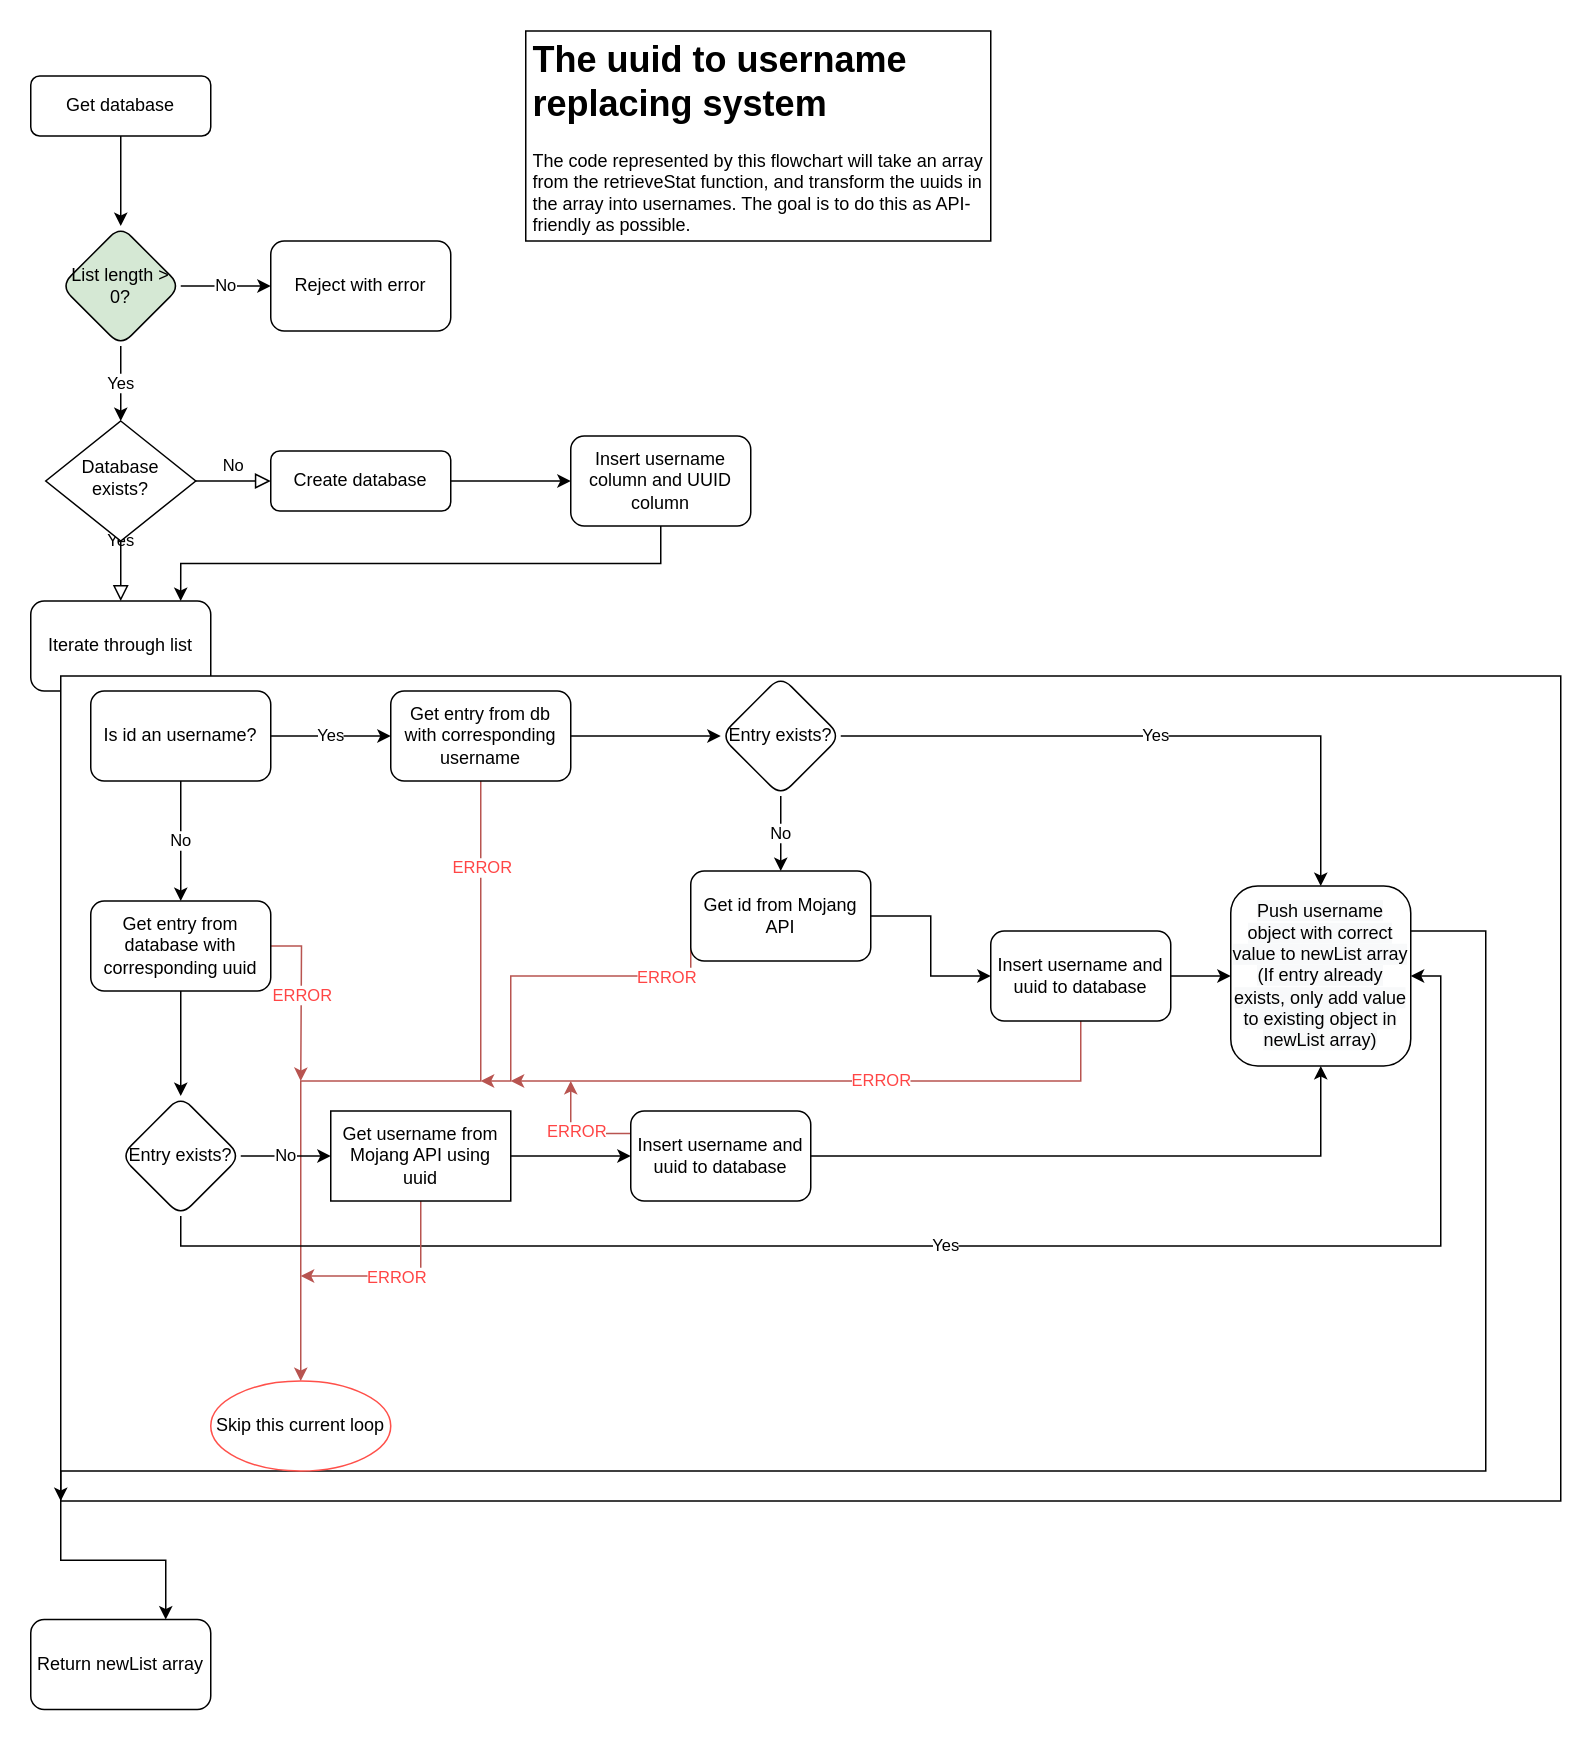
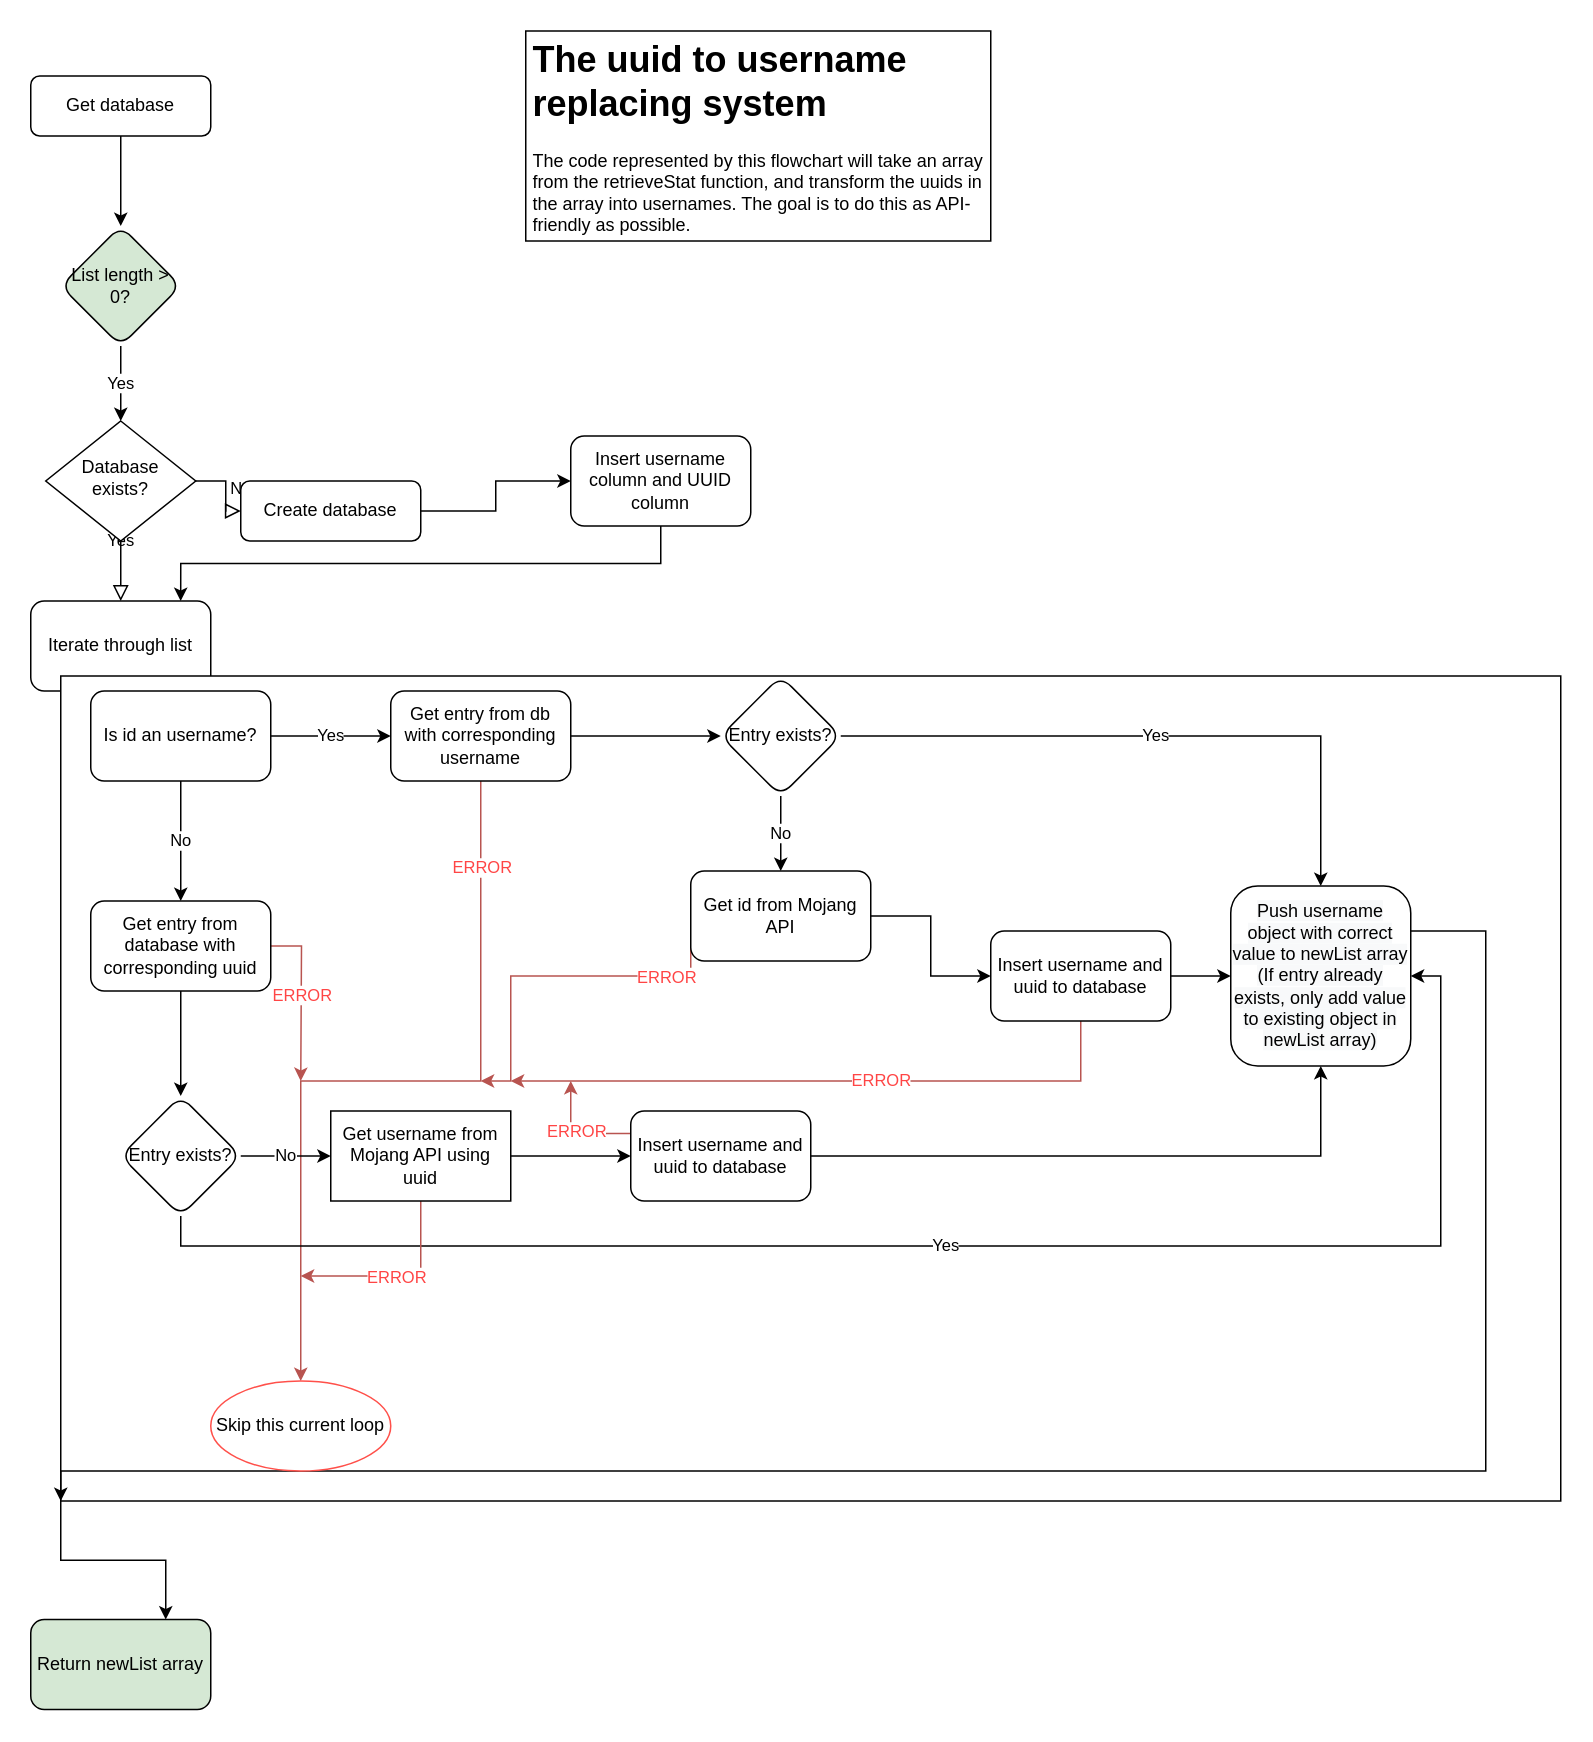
  <mxCell id="0" />
  <mxCell id="1" parent="0" />
  <mxCell id="2" value="" style="edgeStyle=orthogonalEdgeStyle;rounded=0;orthogonalLoop=1;jettySize=auto;html=1;" parent="1" source="3" target="13" edge="1"><mxGeometry relative="1" as="geometry" /></mxCell>
  <mxCell id="3" value="Get database" style="rounded=1;whiteSpace=wrap;html=1;fontSize=12;glass=0;strokeWidth=1;shadow=0;" parent="1" vertex="1"><mxGeometry x="20" y="50" width="120" height="40" as="geometry" /></mxCell>
  <mxCell id="4" value="Yes" style="rounded=0;html=1;jettySize=auto;orthogonalLoop=1;fontSize=11;endArrow=block;endFill=0;endSize=8;strokeWidth=1;shadow=0;labelBackgroundColor=none;edgeStyle=orthogonalEdgeStyle;" parent="1" source="6" edge="1"><mxGeometry y="20" relative="1" as="geometry"><mxPoint as="offset" /><mxPoint x="80" y="400" as="targetPoint" /></mxGeometry></mxCell>
  <mxCell id="5" value="No" style="edgeStyle=orthogonalEdgeStyle;rounded=0;html=1;jettySize=auto;orthogonalLoop=1;fontSize=11;endArrow=block;endFill=0;endSize=8;strokeWidth=1;shadow=0;labelBackgroundColor=none;" parent="1" source="6" target="8" edge="1"><mxGeometry y="10" relative="1" as="geometry"><mxPoint as="offset" /></mxGeometry></mxCell>
  <mxCell id="6" value="Database exists?" style="rhombus;whiteSpace=wrap;html=1;shadow=0;fontFamily=Helvetica;fontSize=12;align=center;strokeWidth=1;spacing=6;spacingTop=-4;" parent="1" vertex="1"><mxGeometry x="30" y="280" width="100" height="80" as="geometry" /></mxCell>
  <mxCell id="7" value="" style="edgeStyle=orthogonalEdgeStyle;rounded=0;orthogonalLoop=1;jettySize=auto;html=1;" parent="1" source="8" target="10" edge="1"><mxGeometry relative="1" as="geometry" /></mxCell>
- <mxCell id="8" value="Create database" style="rounded=1;whiteSpace=wrap;html=1;fontSize=12;glass=0;strokeWidth=1;shadow=0;" parent="1" vertex="1"><mxGeometry x="180" y="300" width="120" height="40" as="geometry" /></mxCell>
+ <mxCell id="8" value="Create database" style="rounded=1;whiteSpace=wrap;html=1;fontSize=12;glass=0;strokeWidth=1;shadow=0;" parent="1" vertex="1"><mxGeometry x="160" y="320" width="120" height="40" as="geometry" /></mxCell>
  <mxCell id="9" style="edgeStyle=orthogonalEdgeStyle;rounded=0;orthogonalLoop=1;jettySize=auto;html=1;exitX=0.5;exitY=1;exitDx=0;exitDy=0;entryX=0.833;entryY=0;entryDx=0;entryDy=0;entryPerimeter=0;" parent="1" source="10" target="15" edge="1"><mxGeometry relative="1" as="geometry"><mxPoint x="121" y="410" as="targetPoint" /></mxGeometry></mxCell>
  <mxCell id="10" value="Insert username column and UUID column" style="rounded=1;whiteSpace=wrap;html=1;shadow=0;strokeWidth=1;glass=0;" parent="1" vertex="1"><mxGeometry x="380" y="290" width="120" height="60" as="geometry" /></mxCell>
- <mxCell id="11" value="No" style="edgeStyle=orthogonalEdgeStyle;rounded=0;orthogonalLoop=1;jettySize=auto;html=1;" parent="1" source="13" target="14" edge="1"><mxGeometry relative="1" as="geometry" /></mxCell>
  <mxCell id="12" value="Yes" style="edgeStyle=orthogonalEdgeStyle;rounded=0;orthogonalLoop=1;jettySize=auto;html=1;" parent="1" source="13" target="6" edge="1"><mxGeometry relative="1" as="geometry" /></mxCell>
  <mxCell id="13" value="List length &amp;gt; 0?" style="rhombus;whiteSpace=wrap;html=1;rounded=1;shadow=0;strokeWidth=1;glass=0;fillColor=#d5e8d4;" parent="1" vertex="1"><mxGeometry x="40" y="150" width="80" height="80" as="geometry" /></mxCell>
- <mxCell id="14" value="Reject with error" style="whiteSpace=wrap;html=1;rounded=1;shadow=0;strokeWidth=1;glass=0;" parent="1" vertex="1"><mxGeometry x="180" y="160" width="120" height="60" as="geometry" /></mxCell>
  <mxCell id="15" value="Iterate through list" style="rounded=1;whiteSpace=wrap;html=1;" parent="1" vertex="1"><mxGeometry x="20" y="400" width="120" height="60" as="geometry" /></mxCell>
  <mxCell id="16" style="edgeStyle=orthogonalEdgeStyle;rounded=0;orthogonalLoop=1;jettySize=auto;html=1;exitX=0;exitY=1;exitDx=0;exitDy=0;entryX=0.75;entryY=0;entryDx=0;entryDy=0;" edge="1" parent="1" source="17" target="55"><mxGeometry relative="1" as="geometry" /></mxCell>
  <mxCell id="17" value="" style="whiteSpace=wrap;html=1;fillColor=default;" parent="1" vertex="1"><mxGeometry x="40" y="450" width="1000" height="550" as="geometry" /></mxCell>
  <mxCell id="18" value="Yes" style="edgeStyle=orthogonalEdgeStyle;rounded=0;orthogonalLoop=1;jettySize=auto;html=1;" parent="1" source="20" target="24" edge="1"><mxGeometry relative="1" as="geometry" /></mxCell>
  <mxCell id="19" value="No" style="edgeStyle=orthogonalEdgeStyle;rounded=0;orthogonalLoop=1;jettySize=auto;html=1;" parent="1" source="20" target="28" edge="1"><mxGeometry relative="1" as="geometry" /></mxCell>
  <mxCell id="20" value="Is id an username?" style="rounded=1;whiteSpace=wrap;html=1;fillColor=default;" parent="1" vertex="1"><mxGeometry x="60" y="460" width="120" height="60" as="geometry" /></mxCell>
  <mxCell id="21" value="" style="edgeStyle=orthogonalEdgeStyle;rounded=0;orthogonalLoop=1;jettySize=auto;html=1;" parent="1" source="24" target="31" edge="1"><mxGeometry relative="1" as="geometry" /></mxCell>
  <mxCell id="22" value="" style="edgeStyle=orthogonalEdgeStyle;rounded=0;orthogonalLoop=1;jettySize=auto;html=1;fillColor=#f8cecc;strokeColor=#b85450;fontColor=#FF4545;" parent="1" source="24" target="53" edge="1"><mxGeometry relative="1" as="geometry" /></mxCell>
  <mxCell id="23" value="ERROR" style="edgeLabel;html=1;align=center;verticalAlign=middle;resizable=0;points=[];fontColor=#FF4545;" parent="22" vertex="1" connectable="0"><mxGeometry x="-0.781" relative="1" as="geometry"><mxPoint as="offset" /></mxGeometry></mxCell>
  <mxCell id="24" value="Get entry from db with corresponding username" style="rounded=1;whiteSpace=wrap;html=1;fillColor=default;" parent="1" vertex="1"><mxGeometry x="260" y="460" width="120" height="60" as="geometry" /></mxCell>
  <mxCell id="25" value="" style="edgeStyle=orthogonalEdgeStyle;rounded=0;orthogonalLoop=1;jettySize=auto;html=1;" parent="1" source="28" target="44" edge="1"><mxGeometry relative="1" as="geometry" /></mxCell>
  <mxCell id="26" value="" style="edgeStyle=orthogonalEdgeStyle;rounded=0;orthogonalLoop=1;jettySize=auto;html=1;fontColor=#FF4545;strokeColor=#B85450;" parent="1" source="28" edge="1"><mxGeometry relative="1" as="geometry"><mxPoint x="200" y="720" as="targetPoint" /></mxGeometry></mxCell>
  <mxCell id="27" value="ERROR" style="edgeLabel;html=1;align=center;verticalAlign=middle;resizable=0;points=[];fontColor=#FF4545;" parent="26" vertex="1" connectable="0"><mxGeometry x="-0.036" relative="1" as="geometry"><mxPoint as="offset" /></mxGeometry></mxCell>
  <mxCell id="28" value="Get entry from database with corresponding uuid" style="rounded=1;whiteSpace=wrap;html=1;fillColor=default;" parent="1" vertex="1"><mxGeometry x="60" y="600" width="120" height="60" as="geometry" /></mxCell>
  <mxCell id="29" value="Yes" style="edgeStyle=orthogonalEdgeStyle;rounded=0;orthogonalLoop=1;jettySize=auto;html=1;entryX=0.5;entryY=0;entryDx=0;entryDy=0;" parent="1" source="31" target="41" edge="1"><mxGeometry relative="1" as="geometry"><mxPoint x="620" y="520" as="targetPoint" /></mxGeometry></mxCell>
  <mxCell id="30" value="No" style="edgeStyle=orthogonalEdgeStyle;rounded=0;orthogonalLoop=1;jettySize=auto;html=1;" parent="1" source="31" target="35" edge="1"><mxGeometry relative="1" as="geometry" /></mxCell>
  <mxCell id="31" value="Entry exists?" style="rhombus;whiteSpace=wrap;html=1;rounded=1;fillColor=default;" parent="1" vertex="1"><mxGeometry x="480" y="450" width="80" height="80" as="geometry" /></mxCell>
  <mxCell id="32" value="" style="edgeStyle=orthogonalEdgeStyle;rounded=0;orthogonalLoop=1;jettySize=auto;html=1;" parent="1" source="35" target="39" edge="1"><mxGeometry relative="1" as="geometry" /></mxCell>
  <mxCell id="33" style="edgeStyle=orthogonalEdgeStyle;rounded=0;orthogonalLoop=1;jettySize=auto;html=1;exitX=0;exitY=0.5;exitDx=0;exitDy=0;fontColor=#FF4545;strokeColor=#B85450;" parent="1" source="35" edge="1"><mxGeometry relative="1" as="geometry"><mxPoint x="320" y="720" as="targetPoint" /><Array as="points"><mxPoint x="340" y="650" /><mxPoint x="340" y="720" /></Array></mxGeometry></mxCell>
  <mxCell id="34" value="ERROR" style="edgeLabel;html=1;align=center;verticalAlign=middle;resizable=0;points=[];fontColor=#FF4545;" parent="33" vertex="1" connectable="0"><mxGeometry x="-0.543" relative="1" as="geometry"><mxPoint as="offset" /></mxGeometry></mxCell>
  <mxCell id="35" value="Get id from Mojang API" style="whiteSpace=wrap;html=1;rounded=1;fillColor=default;" parent="1" vertex="1"><mxGeometry x="460" y="580" width="120" height="60" as="geometry" /></mxCell>
  <mxCell id="36" value="" style="edgeStyle=orthogonalEdgeStyle;rounded=0;orthogonalLoop=1;jettySize=auto;html=1;" parent="1" source="39" target="41" edge="1"><mxGeometry relative="1" as="geometry" /></mxCell>
  <mxCell id="37" style="edgeStyle=orthogonalEdgeStyle;rounded=0;orthogonalLoop=1;jettySize=auto;html=1;exitX=0.5;exitY=1;exitDx=0;exitDy=0;fontColor=#FF4545;strokeColor=#B85450;" parent="1" source="39" edge="1"><mxGeometry relative="1" as="geometry"><mxPoint x="340" y="720" as="targetPoint" /><Array as="points"><mxPoint x="720" y="720" /></Array></mxGeometry></mxCell>
  <mxCell id="38" value="ERROR" style="edgeLabel;html=1;align=center;verticalAlign=middle;resizable=0;points=[];fontColor=#FF4545;" parent="37" vertex="1" connectable="0"><mxGeometry x="-0.171" y="-1" relative="1" as="geometry"><mxPoint as="offset" /></mxGeometry></mxCell>
  <mxCell id="39" value="Insert username and uuid to database" style="whiteSpace=wrap;html=1;rounded=1;fillColor=default;" parent="1" vertex="1"><mxGeometry x="660" y="620" width="120" height="60" as="geometry" /></mxCell>
  <mxCell id="40" style="edgeStyle=orthogonalEdgeStyle;rounded=0;orthogonalLoop=1;jettySize=auto;html=1;exitX=1;exitY=0.25;exitDx=0;exitDy=0;entryX=0;entryY=1;entryDx=0;entryDy=0;" edge="1" parent="1" source="41" target="17"><mxGeometry relative="1" as="geometry"><Array as="points"><mxPoint x="990" y="620" /><mxPoint x="990" y="980" /><mxPoint x="40" y="980" /></Array></mxGeometry></mxCell>
  <mxCell id="41" value="&lt;span style=&quot;color: rgb(0 , 0 , 0) ; font-family: &amp;#34;helvetica&amp;#34; ; font-size: 12px ; font-style: normal ; font-weight: 400 ; letter-spacing: normal ; text-align: center ; text-indent: 0px ; text-transform: none ; word-spacing: 0px ; background-color: rgb(248 , 249 , 250) ; display: inline ; float: none&quot;&gt;Push username object with correct value to newList array (If entry already exists, only add value to existing object in newList array)&lt;/span&gt;" style="whiteSpace=wrap;html=1;rounded=1;fillColor=default;" parent="1" vertex="1"><mxGeometry x="820" y="590" width="120" height="120" as="geometry" /></mxCell>
  <mxCell id="42" value="No" style="edgeStyle=orthogonalEdgeStyle;rounded=0;orthogonalLoop=1;jettySize=auto;html=1;" parent="1" source="44" target="48" edge="1"><mxGeometry relative="1" as="geometry" /></mxCell>
  <mxCell id="43" value="Yes" style="edgeStyle=orthogonalEdgeStyle;rounded=0;orthogonalLoop=1;jettySize=auto;html=1;entryX=1;entryY=0.5;entryDx=0;entryDy=0;" parent="1" source="44" target="41" edge="1"><mxGeometry relative="1" as="geometry"><mxPoint x="120" y="900" as="targetPoint" /><Array as="points"><mxPoint x="120" y="830" /><mxPoint x="960" y="830" /><mxPoint x="960" y="650" /></Array></mxGeometry></mxCell>
  <mxCell id="44" value="Entry exists?" style="rhombus;whiteSpace=wrap;html=1;rounded=1;fillColor=default;" parent="1" vertex="1"><mxGeometry x="80" y="730" width="80" height="80" as="geometry" /></mxCell>
  <mxCell id="45" value="" style="edgeStyle=orthogonalEdgeStyle;rounded=0;orthogonalLoop=1;jettySize=auto;html=1;" parent="1" source="48" target="52" edge="1"><mxGeometry relative="1" as="geometry" /></mxCell>
  <mxCell id="46" style="edgeStyle=orthogonalEdgeStyle;rounded=0;orthogonalLoop=1;jettySize=auto;html=1;exitX=0.5;exitY=1;exitDx=0;exitDy=0;fontColor=#FF4545;strokeColor=#B85450;" parent="1" source="48" edge="1"><mxGeometry relative="1" as="geometry"><mxPoint x="200" y="850" as="targetPoint" /><Array as="points"><mxPoint x="280" y="850" /></Array></mxGeometry></mxCell>
  <mxCell id="47" value="ERROR" style="edgeLabel;html=1;align=center;verticalAlign=middle;resizable=0;points=[];fontColor=#FF4545;" parent="46" vertex="1" connectable="0"><mxGeometry x="0.031" relative="1" as="geometry"><mxPoint as="offset" /></mxGeometry></mxCell>
  <mxCell id="48" value="Get username from Mojang API using uuid" style="whiteSpace=wrap;html=1;fillColor=default;rounded=0;" parent="1" vertex="1"><mxGeometry x="220" y="740" width="120" height="60" as="geometry" /></mxCell>
  <mxCell id="49" style="edgeStyle=orthogonalEdgeStyle;rounded=0;orthogonalLoop=1;jettySize=auto;html=1;entryX=0.5;entryY=1;entryDx=0;entryDy=0;" parent="1" source="52" target="41" edge="1"><mxGeometry relative="1" as="geometry" /></mxCell>
  <mxCell id="50" style="edgeStyle=orthogonalEdgeStyle;rounded=0;orthogonalLoop=1;jettySize=auto;html=1;exitX=0;exitY=0.25;exitDx=0;exitDy=0;fontColor=#FF4545;strokeColor=#B85450;" parent="1" source="52" edge="1"><mxGeometry relative="1" as="geometry"><mxPoint x="380" y="720" as="targetPoint" /><Array as="points"><mxPoint x="380" y="755" /></Array></mxGeometry></mxCell>
  <mxCell id="51" value="ERROR" style="edgeLabel;html=1;align=center;verticalAlign=middle;resizable=0;points=[];fontColor=#FF4545;" parent="50" vertex="1" connectable="0"><mxGeometry x="-0.013" y="-2" relative="1" as="geometry"><mxPoint as="offset" /></mxGeometry></mxCell>
  <mxCell id="52" value="Insert username and uuid to database" style="whiteSpace=wrap;html=1;rounded=1;fillColor=default;" parent="1" vertex="1"><mxGeometry x="420" y="740" width="120" height="60" as="geometry" /></mxCell>
  <mxCell id="53" value="Skip this current loop" style="ellipse;whiteSpace=wrap;html=1;rounded=1;fillColor=default;strokeColor=#FF504A;" parent="1" vertex="1"><mxGeometry x="140" y="920" width="120" height="60" as="geometry" /></mxCell>
  <mxCell id="54" value="&lt;h1&gt;&lt;font color=&quot;#000000&quot;&gt;The uuid to username replacing system&lt;/font&gt;&lt;/h1&gt;&lt;p&gt;&lt;font color=&quot;#000000&quot;&gt;The code represented by this flowchart will take an array from the retrieveStat function, and transform the uuids in the array into usernames. The goal is to do this as API-friendly as possible.&amp;nbsp;&lt;/font&gt;&lt;/p&gt;" style="text;html=1;strokeColor=default;fillColor=default;spacing=5;spacingTop=-20;whiteSpace=wrap;overflow=hidden;rounded=0;fontColor=#FF4545;" parent="1" vertex="1"><mxGeometry x="350" y="20" width="310" height="140" as="geometry" /></mxCell>
- <mxCell id="55" value="Return newList array" style="rounded=1;whiteSpace=wrap;html=1;" vertex="1" parent="1"><mxGeometry x="20" y="1079" width="120" height="60" as="geometry" /></mxCell>
+ <mxCell id="55" value="Return newList array" style="rounded=1;whiteSpace=wrap;html=1;fillColor=#d5e8d4;" vertex="1" parent="1"><mxGeometry x="20" y="1079" width="120" height="60" as="geometry" /></mxCell>
